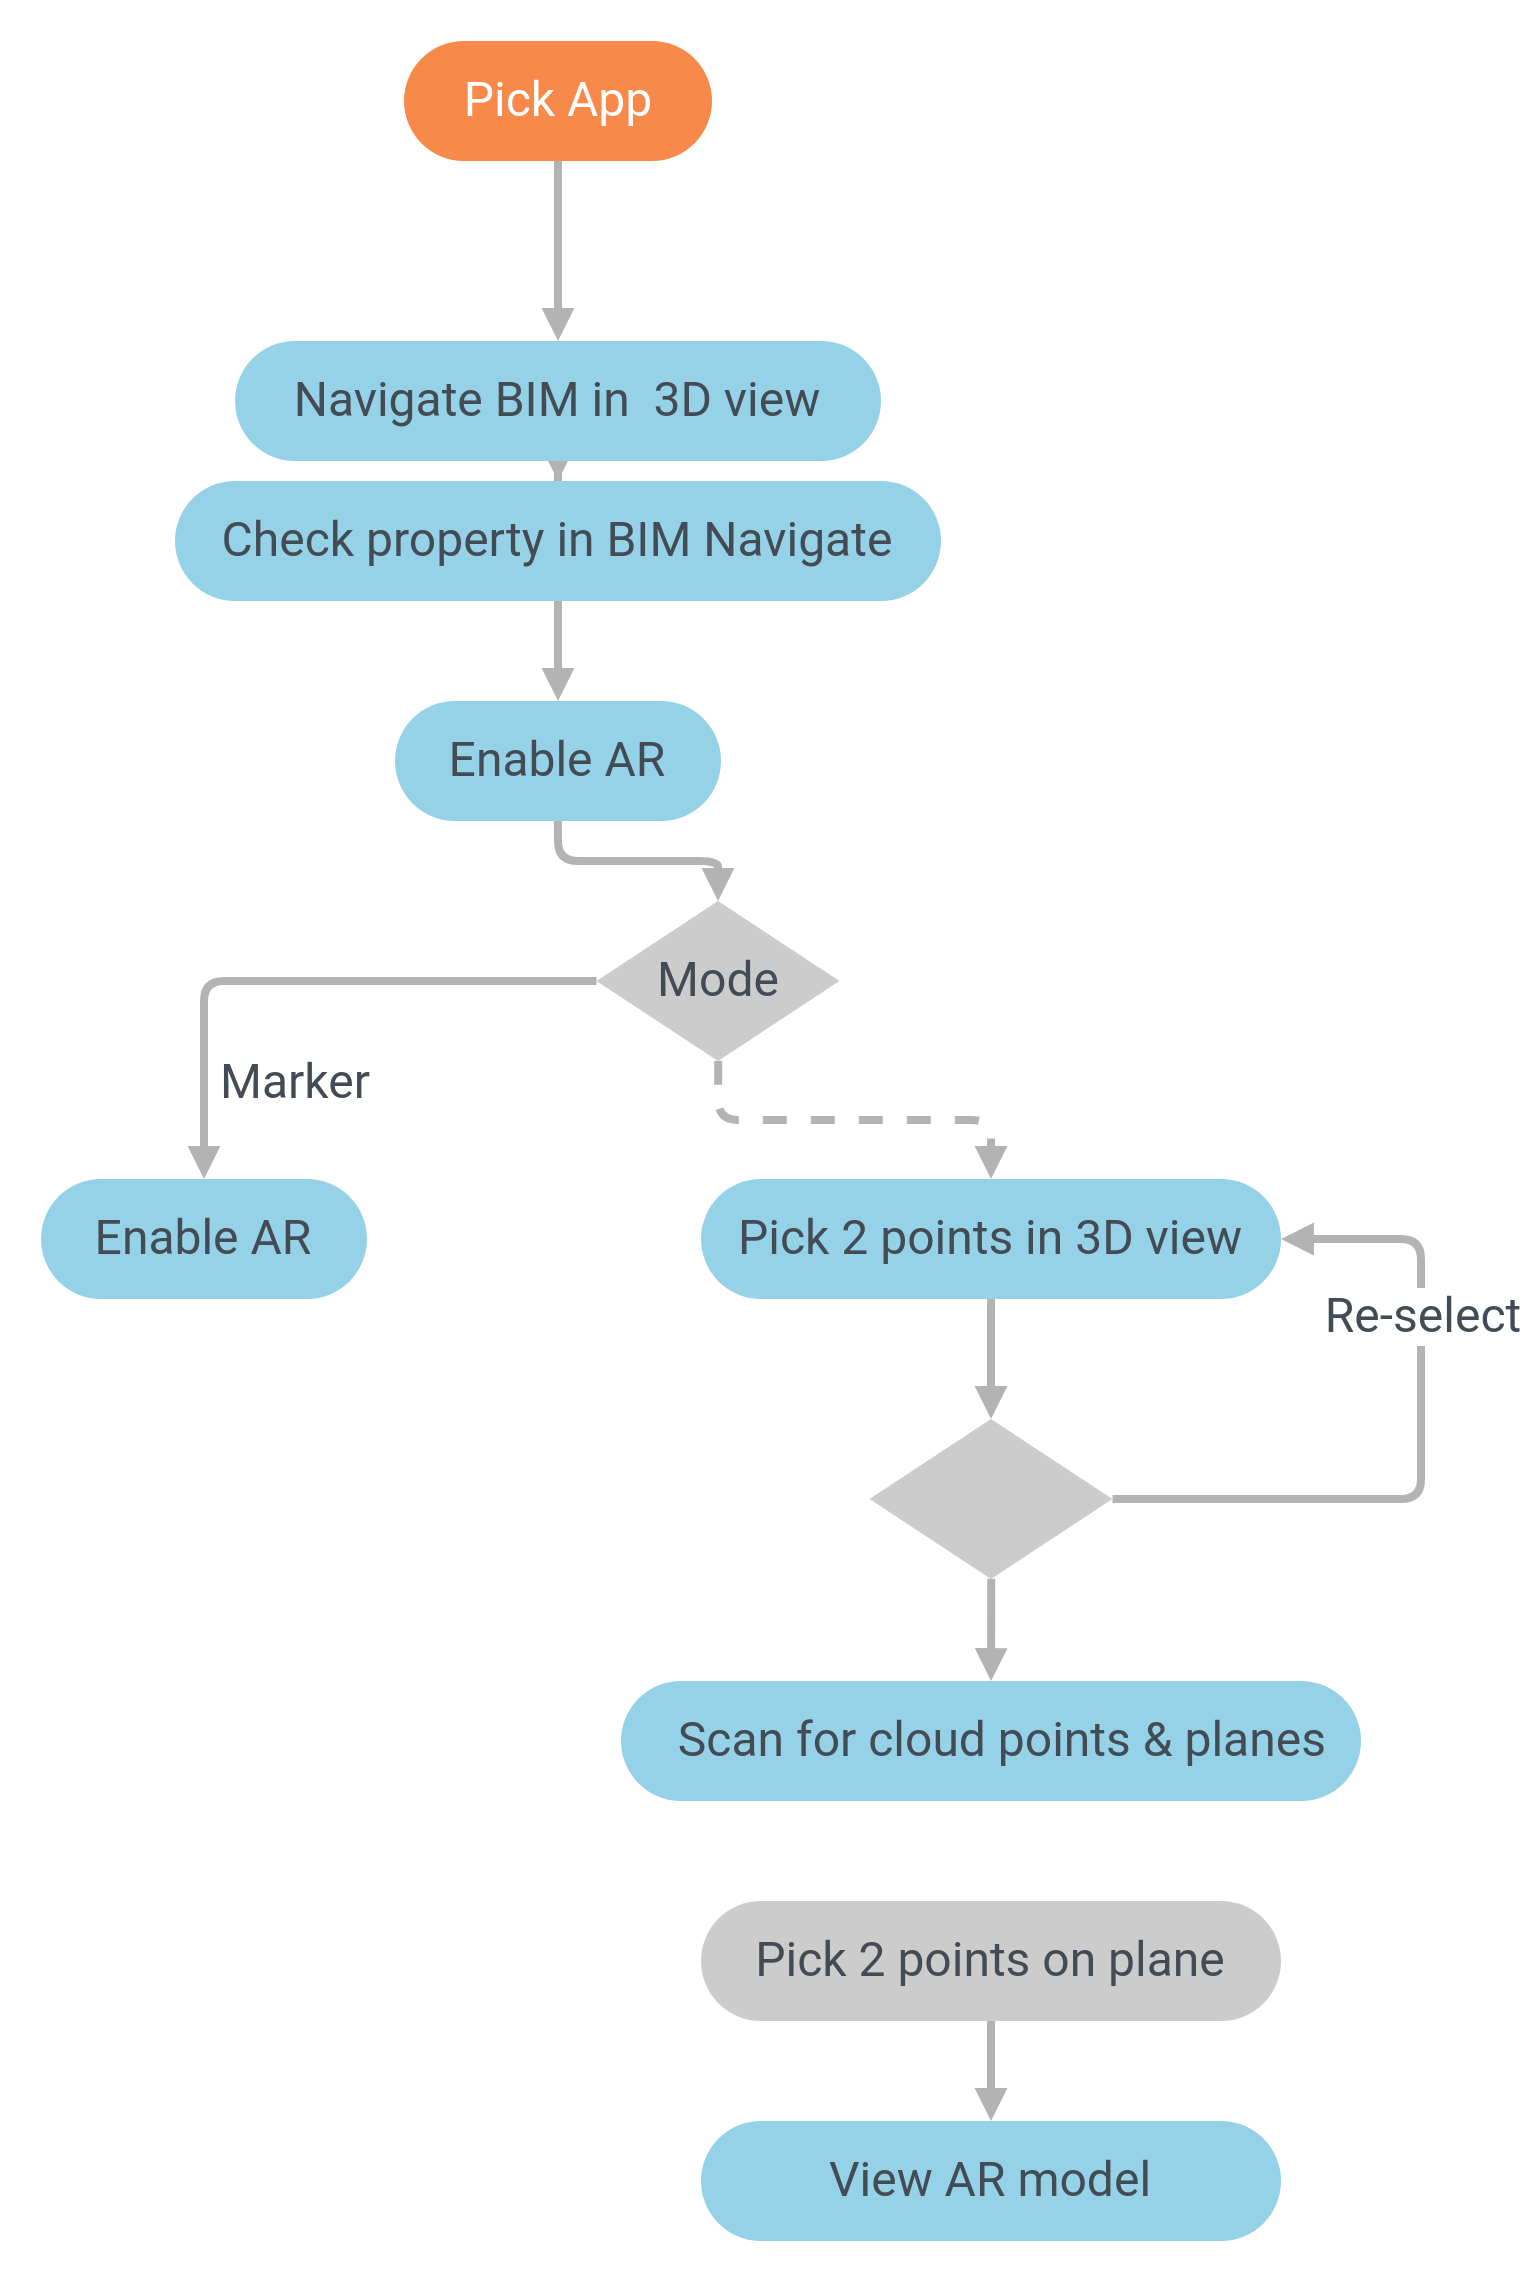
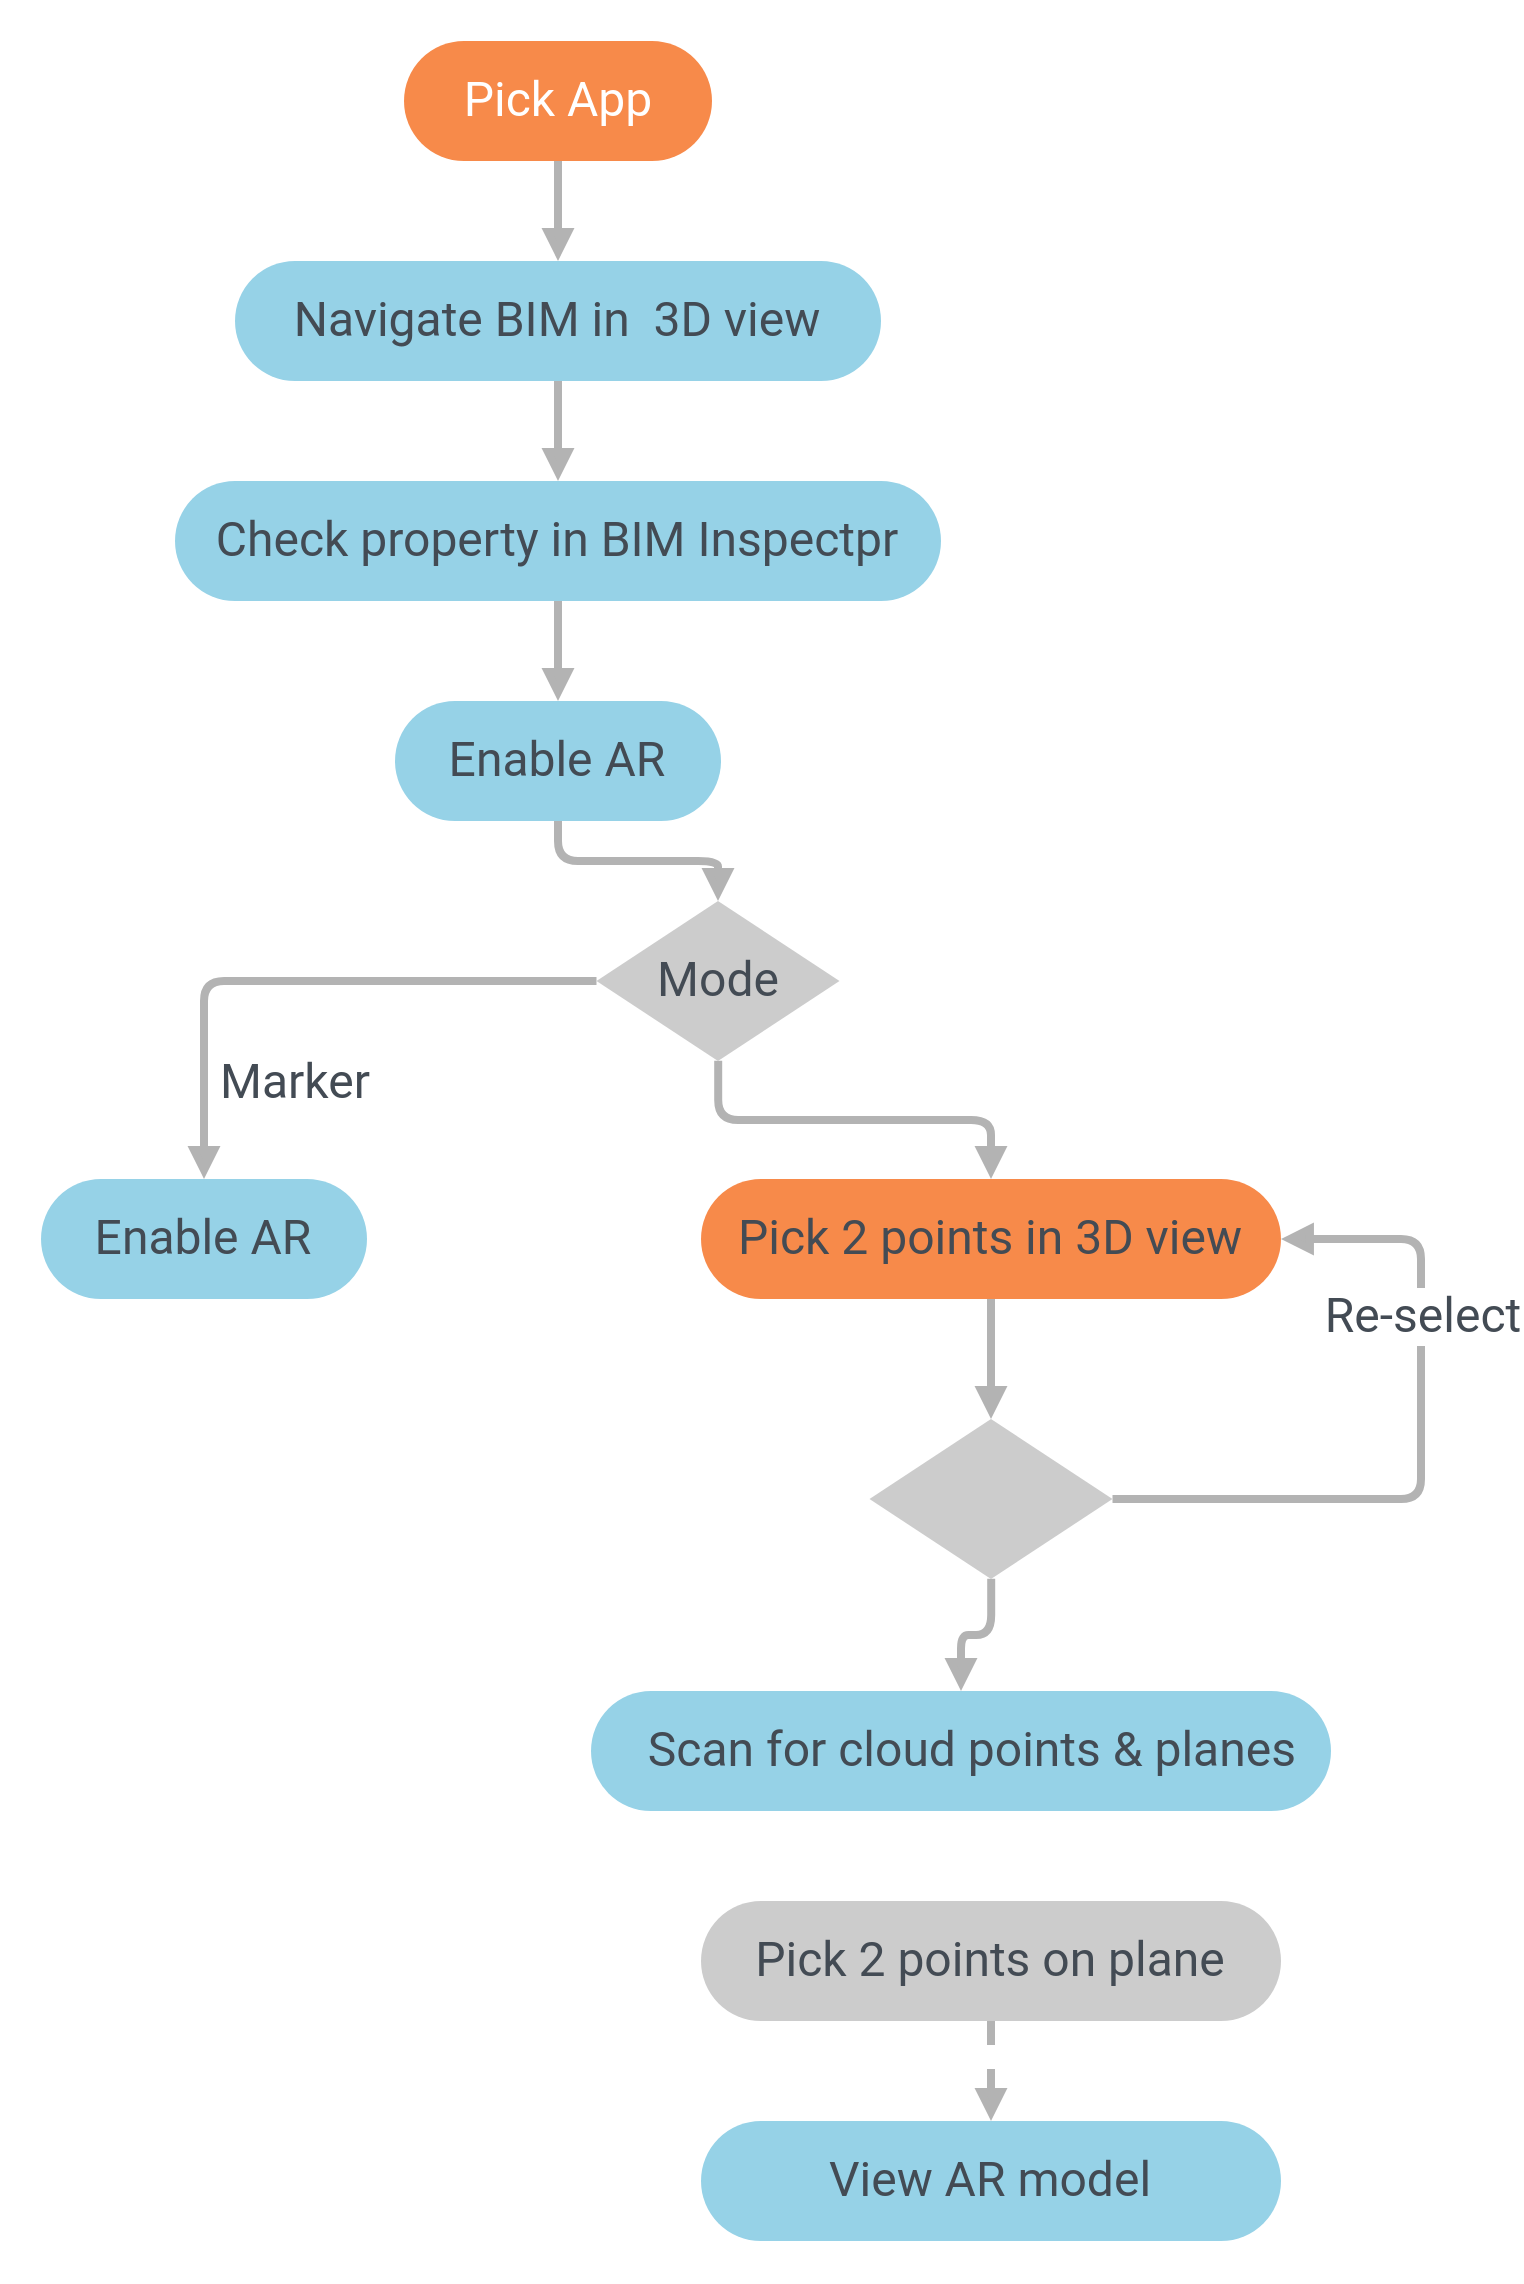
  <mxCell id="0" />
  <mxCell id="1" parent="0" />
  <mxCell id="2" value="" style="edgeStyle=orthogonalEdgeStyle;rounded=1;orthogonalLoop=1;jettySize=auto;html=1;fontFamily=Helvetica;strokeColor=#B3B3B3;strokeWidth=4;endFill=1;endArrow=block;startFill=0;startArrow=none;" edge="1" parent="1" source="3" target="5"><mxGeometry relative="1" as="geometry" /></mxCell>
- <mxCell id="3" value="&lt;font color=&quot;#434b54&quot; face=&quot;Roboto&quot;&gt;&lt;span style=&quot;font-size: 24px&quot;&gt;Navigate BIM in&amp;nbsp; 3D view&lt;/span&gt;&lt;/font&gt;" style="rounded=1;whiteSpace=wrap;html=1;arcSize=50;fillColor=#96D2E7;strokeColor=none;" parent="1" vertex="1"><mxGeometry x="117" y="170" width="323" height="60" as="geometry" /></mxCell>
+ <mxCell id="3" value="&lt;font color=&quot;#434b54&quot; face=&quot;Roboto&quot;&gt;&lt;span style=&quot;font-size: 24px&quot;&gt;Navigate BIM in&amp;nbsp; 3D view&lt;/span&gt;&lt;/font&gt;" style="rounded=1;whiteSpace=wrap;html=1;arcSize=50;fillColor=#96D2E7;strokeColor=none;" parent="1" vertex="1"><mxGeometry x="117" y="130" width="323" height="60" as="geometry" /></mxCell>
  <mxCell id="4" value="" style="edgeStyle=orthogonalEdgeStyle;orthogonalLoop=1;jettySize=auto;html=1;startFill=0;endArrow=block;endFill=1;strokeColor=#B3B3B3;strokeWidth=4;" edge="1" parent="1" source="5" target="7"><mxGeometry relative="1" as="geometry" /></mxCell>
- <mxCell id="5" value="&lt;font style=&quot;font-size: 24px&quot; face=&quot;Roboto&quot; color=&quot;#434b54&quot;&gt;Check property in BIM Navigate&lt;/font&gt;" style="rounded=1;whiteSpace=wrap;html=1;arcSize=50;fillColor=#96D2E7;strokeColor=none;" vertex="1" parent="1"><mxGeometry x="87" y="240" width="383" height="60" as="geometry" /></mxCell>
+ <mxCell id="5" value="&lt;font style=&quot;font-size: 24px&quot; face=&quot;Roboto&quot; color=&quot;#434b54&quot;&gt;Check property in BIM Inspectpr&lt;/font&gt;" style="rounded=1;whiteSpace=wrap;html=1;arcSize=50;fillColor=#96D2E7;strokeColor=none;" vertex="1" parent="1"><mxGeometry x="87" y="240" width="383" height="60" as="geometry" /></mxCell>
  <mxCell id="6" style="edgeStyle=orthogonalEdgeStyle;orthogonalLoop=1;jettySize=auto;html=1;exitX=0.5;exitY=1;exitDx=0;exitDy=0;entryX=0.5;entryY=0;entryDx=0;entryDy=0;startFill=0;endArrow=block;endFill=1;strokeColor=#B3B3B3;strokeWidth=4;" edge="1" parent="1" source="7" target="12"><mxGeometry relative="1" as="geometry" /></mxCell>
  <mxCell id="7" value="&lt;font color=&quot;#434b54&quot; face=&quot;Roboto&quot;&gt;&lt;span style=&quot;font-size: 24px&quot;&gt;Enable AR&lt;/span&gt;&lt;/font&gt;" style="rounded=1;whiteSpace=wrap;html=1;arcSize=50;fillColor=#96D2E7;strokeColor=none;" vertex="1" parent="1"><mxGeometry x="197" y="350" width="163" height="60" as="geometry" /></mxCell>
- <mxCell id="8" style="edgeStyle=orthogonalEdgeStyle;orthogonalLoop=1;jettySize=auto;html=1;entryX=0.5;entryY=0;entryDx=0;entryDy=0;startFill=0;endArrow=block;endFill=1;strokeColor=#B3B3B3;strokeWidth=4;dashed=1;" edge="1" parent="1" source="12" target="16"><mxGeometry relative="1" as="geometry" /></mxCell>
+ <mxCell id="8" style="edgeStyle=orthogonalEdgeStyle;orthogonalLoop=1;jettySize=auto;html=1;entryX=0.5;entryY=0;entryDx=0;entryDy=0;startFill=0;endArrow=block;endFill=1;strokeColor=#B3B3B3;strokeWidth=4;" edge="1" parent="1" source="12" target="16"><mxGeometry relative="1" as="geometry" /></mxCell>
  <mxCell id="9" value="2-points" style="text;html=1;align=center;verticalAlign=middle;resizable=0;points=[];labelBackgroundColor=#ffffff;fontFamily=Roboto;fontSize=24;fontColor=#434B54;" vertex="1" connectable="0" parent="8"><mxGeometry x="-0.124" y="-51" relative="1" as="geometry"><mxPoint x="43.75" y="-1" as="offset" /></mxGeometry></mxCell>
  <mxCell id="10" style="edgeStyle=orthogonalEdgeStyle;orthogonalLoop=1;jettySize=auto;html=1;entryX=0.5;entryY=0;entryDx=0;entryDy=0;startFill=0;endArrow=block;endFill=1;strokeColor=#B3B3B3;strokeWidth=4;" edge="1" parent="1" source="12" target="17"><mxGeometry relative="1" as="geometry" /></mxCell>
  <mxCell id="11" value="Marker" style="text;html=1;align=center;verticalAlign=middle;resizable=0;points=[];labelBackgroundColor=#ffffff;fontSize=24;fontFamily=Roboto;fontColor=#434B54;" vertex="1" connectable="0" parent="10"><mxGeometry x="-0.0" y="31" relative="1" as="geometry"><mxPoint x="-2.92" y="19" as="offset" /></mxGeometry></mxCell>
  <mxCell id="12" value="&lt;font style=&quot;font-size: 24px&quot; face=&quot;Roboto&quot; color=&quot;#434b54&quot;&gt;Mode&lt;/font&gt;" style="rhombus;whiteSpace=wrap;html=1;rounded=0;comic=0;strokeColor=none;fillColor=#CCCCCC;" parent="1" vertex="1"><mxGeometry x="297.75" y="450" width="121.5" height="80" as="geometry" /></mxCell>
  <mxCell id="13" style="edgeStyle=orthogonalEdgeStyle;rounded=1;orthogonalLoop=1;jettySize=auto;html=1;exitX=0.5;exitY=1;exitDx=0;exitDy=0;fontFamily=Helvetica;strokeColor=#B3B3B3;strokeWidth=4;endFill=1;endArrow=block;startFill=0;startArrow=none;" edge="1" parent="1" source="14" target="3"><mxGeometry relative="1" as="geometry" /></mxCell>
  <mxCell id="14" value="&lt;font style=&quot;font-size: 24px&quot; color=&quot;#ffffff&quot;&gt;Pick App&lt;/font&gt;" style="rounded=1;whiteSpace=wrap;html=1;fillColor=#F78A4A;fontFamily=Roboto;arcSize=50;strokeColor=none;" vertex="1" parent="1"><mxGeometry x="201.5" y="20" width="154" height="60" as="geometry" /></mxCell>
  <mxCell id="15" style="edgeStyle=orthogonalEdgeStyle;orthogonalLoop=1;jettySize=auto;html=1;entryX=0.5;entryY=0;entryDx=0;entryDy=0;startFill=0;endArrow=block;endFill=1;strokeColor=#B3B3B3;strokeWidth=4;" edge="1" parent="1" source="16" target="21"><mxGeometry relative="1" as="geometry" /></mxCell>
- <mxCell id="16" value="&lt;font color=&quot;#434b54&quot; face=&quot;Roboto&quot;&gt;&lt;span style=&quot;font-size: 24px&quot;&gt;Pick 2 points in 3D view&lt;/span&gt;&lt;/font&gt;" style="rounded=1;whiteSpace=wrap;html=1;arcSize=50;fillColor=#96D2E7;strokeColor=none;" vertex="1" parent="1"><mxGeometry x="350" y="589" width="290" height="60" as="geometry" /></mxCell>
+ <mxCell id="16" value="&lt;font color=&quot;#434b54&quot; face=&quot;Roboto&quot;&gt;&lt;span style=&quot;font-size: 24px&quot;&gt;Pick 2 points in 3D view&lt;/span&gt;&lt;/font&gt;" style="rounded=1;whiteSpace=wrap;html=1;arcSize=50;fillColor=#f78a4a;strokeColor=none;" vertex="1" parent="1"><mxGeometry x="350" y="589" width="290" height="60" as="geometry" /></mxCell>
  <mxCell id="17" value="&lt;font color=&quot;#434b54&quot; face=&quot;Roboto&quot;&gt;&lt;span style=&quot;font-size: 24px&quot;&gt;Enable AR&lt;/span&gt;&lt;/font&gt;" style="rounded=1;whiteSpace=wrap;html=1;arcSize=50;fillColor=#96D2E7;strokeColor=none;" vertex="1" parent="1"><mxGeometry x="20" y="589" width="163" height="60" as="geometry" /></mxCell>
  <mxCell id="18" style="edgeStyle=orthogonalEdgeStyle;orthogonalLoop=1;jettySize=auto;html=1;entryX=0.5;entryY=0;entryDx=0;entryDy=0;startFill=0;endArrow=block;endFill=1;strokeColor=#B3B3B3;strokeWidth=4;" edge="1" parent="1" source="21" target="22"><mxGeometry relative="1" as="geometry" /></mxCell>
  <mxCell id="19" style="edgeStyle=orthogonalEdgeStyle;orthogonalLoop=1;jettySize=auto;html=1;entryX=1;entryY=0.5;entryDx=0;entryDy=0;startFill=0;endArrow=block;endFill=1;strokeColor=#B3B3B3;strokeWidth=4;" edge="1" parent="1" source="21" target="16"><mxGeometry relative="1" as="geometry"><Array as="points"><mxPoint x="495" y="749" /><mxPoint x="710" y="749" /><mxPoint x="710" y="619" /></Array></mxGeometry></mxCell>
  <mxCell id="20" value="Re-select" style="text;html=1;align=center;verticalAlign=middle;resizable=0;points=[];labelBackgroundColor=#ffffff;fontSize=24;fontFamily=Roboto;fontColor=#434B54;" vertex="1" connectable="0" parent="19"><mxGeometry x="0.068" y="2" relative="1" as="geometry"><mxPoint x="2.14" y="-57" as="offset" /></mxGeometry></mxCell>
  <mxCell id="21" value="" style="rhombus;whiteSpace=wrap;html=1;rounded=0;comic=0;strokeColor=none;fillColor=#CCCCCC;" vertex="1" parent="1"><mxGeometry x="434.25" y="709" width="121.5" height="80" as="geometry" /></mxCell>
- <mxCell id="22" value="&lt;font color=&quot;#434b54&quot; face=&quot;Roboto&quot;&gt;&lt;span style=&quot;font-size: 24px&quot;&gt;&amp;nbsp; &amp;nbsp; Scan for cloud points &amp;amp; planes&amp;nbsp;&amp;nbsp;&lt;/span&gt;&lt;/font&gt;" style="rounded=1;whiteSpace=wrap;html=1;arcSize=50;fillColor=#96D2E7;strokeColor=none;" vertex="1" parent="1"><mxGeometry x="310" y="840" width="370" height="60" as="geometry" /></mxCell>
- <mxCell id="23" value="" style="edgeStyle=orthogonalEdgeStyle;orthogonalLoop=1;jettySize=auto;html=1;startFill=0;endArrow=block;endFill=1;strokeColor=#B3B3B3;strokeWidth=4;" edge="1" parent="1" source="24" target="25"><mxGeometry relative="1" as="geometry" /></mxCell>
+ <mxCell id="22" value="&lt;font color=&quot;#434b54&quot; face=&quot;Roboto&quot;&gt;&lt;span style=&quot;font-size: 24px&quot;&gt;&amp;nbsp; &amp;nbsp; Scan for cloud points &amp;amp; planes&amp;nbsp;&amp;nbsp;&lt;/span&gt;&lt;/font&gt;" style="rounded=1;whiteSpace=wrap;html=1;arcSize=50;fillColor=#96D2E7;strokeColor=none;" vertex="1" parent="1"><mxGeometry x="295" y="845" width="370" height="60" as="geometry" /></mxCell>
+ <mxCell id="23" value="" style="edgeStyle=orthogonalEdgeStyle;orthogonalLoop=1;jettySize=auto;html=1;startFill=0;endArrow=block;endFill=1;strokeColor=#B3B3B3;strokeWidth=4;dashed=1;" edge="1" parent="1" source="24" target="25"><mxGeometry relative="1" as="geometry" /></mxCell>
  <mxCell id="24" value="&lt;font color=&quot;#434b54&quot; face=&quot;Roboto&quot;&gt;&lt;span style=&quot;font-size: 24px&quot;&gt;Pick 2 points on plane&lt;/span&gt;&lt;/font&gt;" style="rounded=1;whiteSpace=wrap;html=1;arcSize=50;fillColor=#cccccc;strokeColor=none;" vertex="1" parent="1"><mxGeometry x="350" y="950" width="290" height="60" as="geometry" /></mxCell>
  <mxCell id="25" value="&lt;font color=&quot;#434b54&quot; face=&quot;Roboto&quot;&gt;&lt;span style=&quot;font-size: 24px&quot;&gt;View AR model&lt;/span&gt;&lt;/font&gt;" style="rounded=1;whiteSpace=wrap;html=1;arcSize=50;fillColor=#96D2E7;strokeColor=none;" vertex="1" parent="1"><mxGeometry x="350" y="1060" width="290" height="60" as="geometry" /></mxCell>
